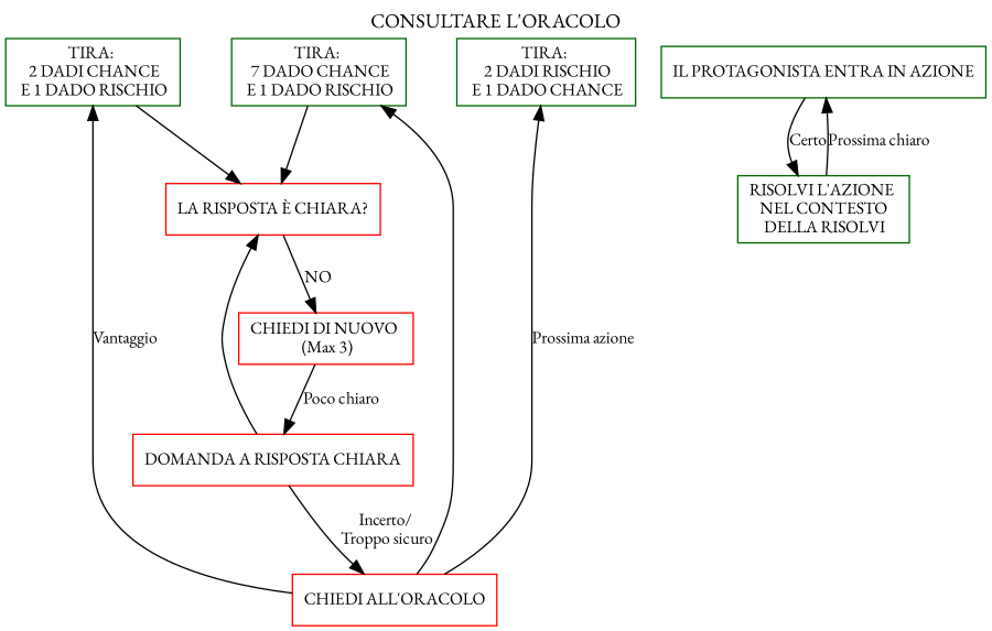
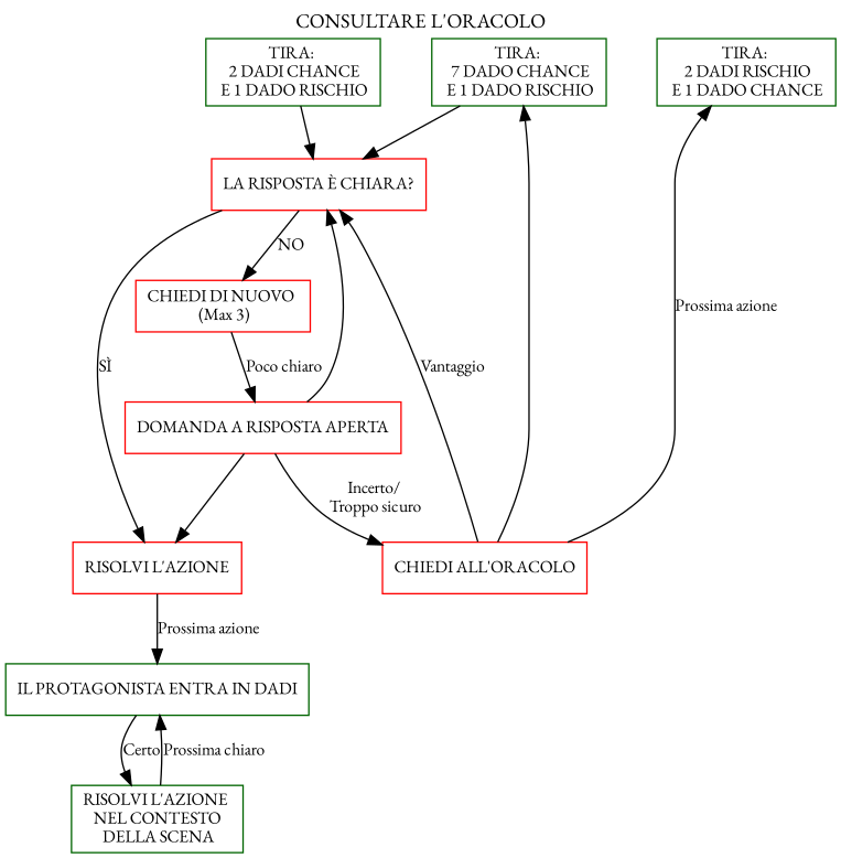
  digraph {
    fontname="EB Garamond"
    label="CONSULTARE L'ORACOLO"
    labelloc=t
    node [color=darkgreen fontname="EB Garamond" fontsize=12 shape=rect]
    edge [fontname="EB Garamond" fontsize=12 shape=rect]
    n1 [label="TIRA: \n  2 DADI CHANCE \n E 1 DADO RISCHIO"]
    n2 [label="TIRA: \n  7 DADO CHANCE \n E 1 DADO RISCHIO"]
    n3 [label="TIRA: \n  2 DADI RISCHIO \n E 1 DADO CHANCE"]
    n4 [color=red label="LA RISPOSTA È CHIARA?"]
-   n5 [label="IL PROTAGONISTA ENTRA IN AZIONE"]
-   n6 [label="RISOLVI L'AZIONE \n NEL CONTESTO \n DELLA RISOLVI"]
+   n5 [label="IL PROTAGONISTA ENTRA IN DADI"]
+   n6 [label="RISOLVI L'AZIONE \n NEL CONTESTO \n DELLA SCENA"]
    n7 [color=red label="CHIEDI ALL'ORACOLO"]
+   n8 [color=red label="RISOLVI L'AZIONE"]
    n9 [color=red label="CHIEDI DI NUOVO \n (Max 3)"]
-   n10 [color=red label="DOMANDA A RISPOSTA CHIARA"]
+   n10 [color=red label="DOMANDA A RISPOSTA APERTA"]
    subgraph sub_1 {
      rank=same
      n1
      n2
      n3
    }
    n1 -> n2 [style=invis]
    n1 -> n4
    n2 -> n3 [style=invis]
    n2 -> n4
+   n4 -> n8 [label="SÌ"]
    n4 -> n9 [label=NO]
    n5 -> n6 [label=Certo]
    n6 -> n5 [label="Prossima chiaro"]
-   n7 -> n1 [label=Vantaggio]
+   n7 -> n4 [label=Vantaggio]
    n7 -> n2
    n7 -> n3 [label="Prossima azione"]
+   n8 -> n5 [label="Prossima azione"]
    n9 -> n10 [label="Poco chiaro"]
    n10 -> n4
    n10 -> n7 [label="Incerto/\n Troppo sicuro"]
+   n10 -> n8
  }
